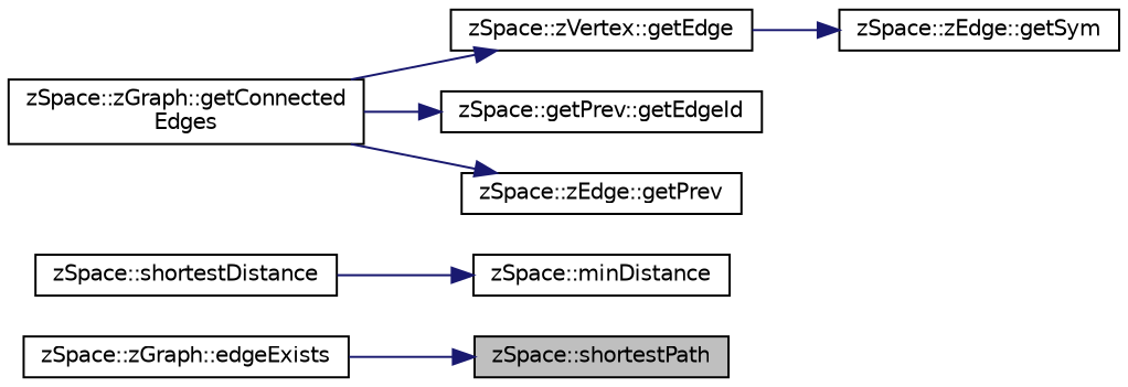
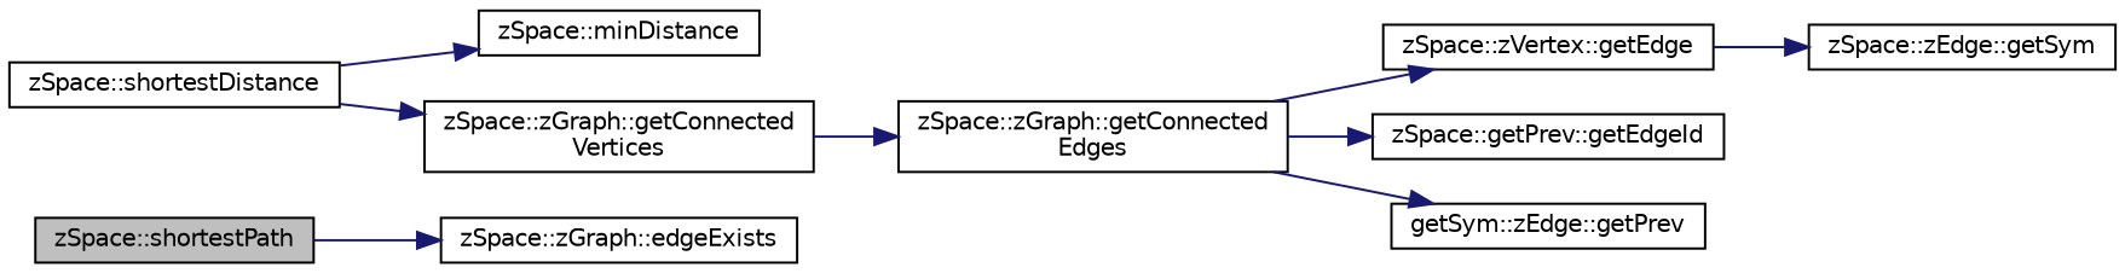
  digraph {
    rankdir=LR
    node [color=black fillcolor=white fontname=Helvetica fontsize=10 shape=record style=filled]
    edge [color=midnightblue fontname=Helvetica fontsize=10 labelfontname=Helvetica labelfontsize=10 style=solid]
    n1 [fillcolor=grey75 fontcolor=black height=0.2 label="zSpace::shortestPath" width=0.4]
    n2 [height=0.2 label="zSpace::zGraph::edgeExists" width=0.4]
    n3 [height=0.2 label="zSpace::shortestDistance" width=0.4]
    n4 [height=0.2 label="zSpace::minDistance" width=0.4]
+   n5 [height=0.2 label="zSpace::zGraph::getConnected\lVertices" width=0.4]
    n6 [height=0.2 label="zSpace::zGraph::getConnected\lEdges" width=0.4]
    n7 [height=0.2 label="zSpace::zVertex::getEdge" width=0.4]
    n8 [height=0.2 label="zSpace::getPrev::getEdgeId" width=0.4]
-   n9 [height=0.2 label="zSpace::zEdge::getPrev" width=0.4]
+   n9 [height=0.2 label="getSym::zEdge::getPrev" width=0.4]
    n10 [height=0.2 label="zSpace::zEdge::getSym" width=0.4]
-   n2 -> n1
+   n1 -> n2
    n3 -> n4
+   n3 -> n5
+   n5 -> n6
    n6 -> n7
    n6 -> n8
    n6 -> n9
    n7 -> n10
  }
